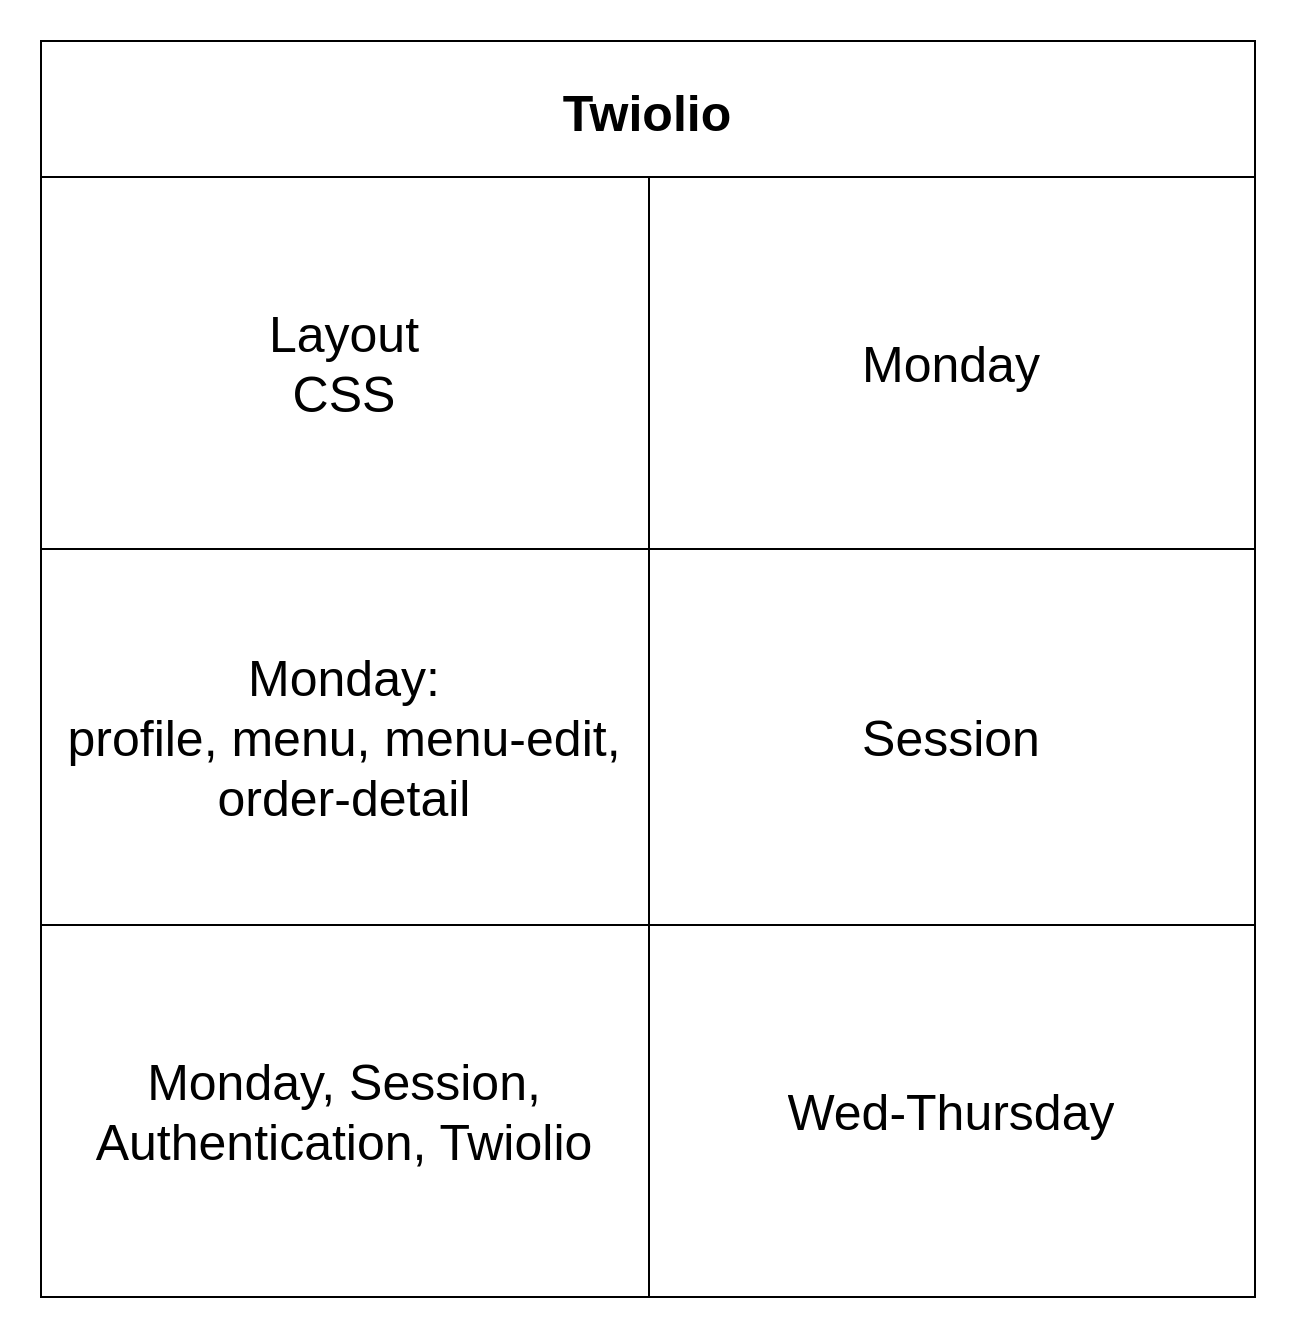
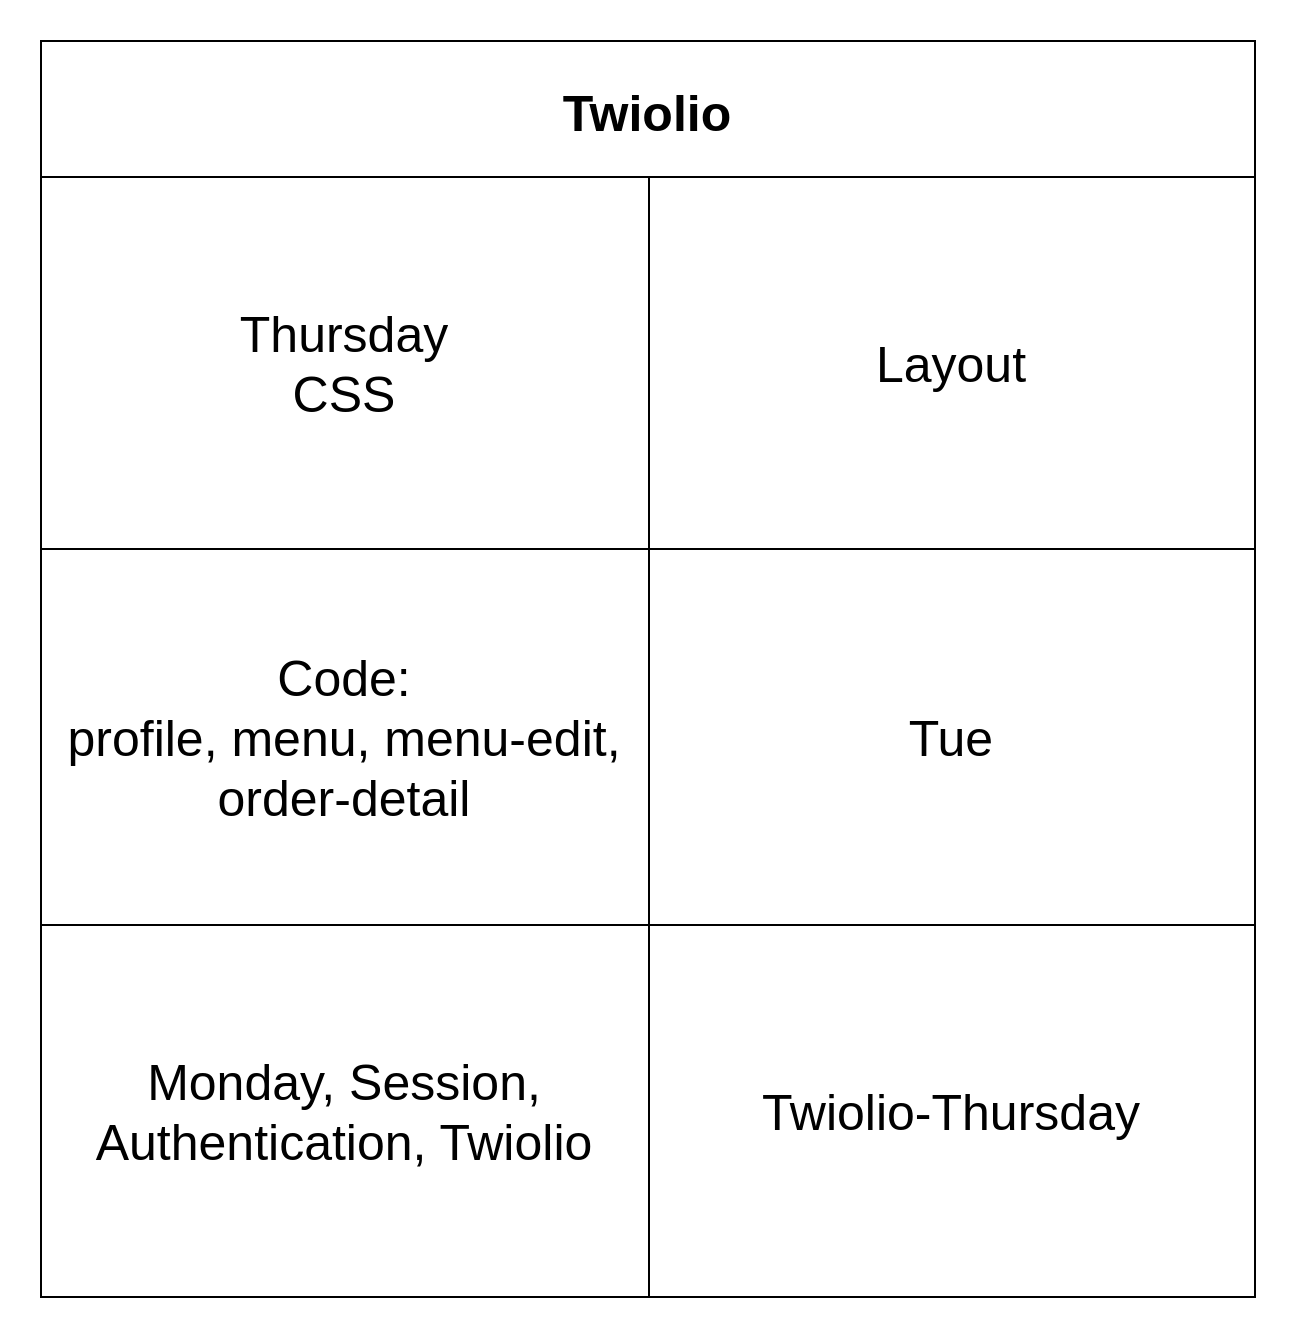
  <mxCell id="0" />
  <mxCell id="1" parent="0" />
  <mxCell id="2" value="Twiolio" style="shape=table;startSize=68;container=1;collapsible=0;childLayout=tableLayout;fontStyle=1;align=center;pointerEvents=1;fontSize=25;" vertex="1" parent="1"><mxGeometry x="20" y="20" width="607" height="628" as="geometry" /></mxCell>
  <mxCell id="3" value="" style="shape=partialRectangle;html=1;whiteSpace=wrap;collapsible=0;dropTarget=0;pointerEvents=0;fillColor=none;top=0;left=0;bottom=0;right=0;points=[[0,0.5],[1,0.5]];portConstraint=eastwest;fontSize=25;" vertex="1" parent="2"><mxGeometry y="68" width="607" height="186" as="geometry" /></mxCell>
- <mxCell id="4" value="Layout&lt;br&gt;CSS" style="shape=partialRectangle;html=1;whiteSpace=wrap;connectable=0;fillColor=none;top=0;left=0;bottom=0;right=0;overflow=hidden;pointerEvents=1;fontSize=25;" vertex="1" parent="3"><mxGeometry width="304" height="186" as="geometry"><mxRectangle width="304" height="186" as="alternateBounds" /></mxGeometry></mxCell>
- <mxCell id="5" value="Monday" style="shape=partialRectangle;html=1;whiteSpace=wrap;connectable=0;fillColor=none;top=0;left=0;bottom=0;right=0;overflow=hidden;pointerEvents=1;fontSize=25;" vertex="1" parent="3"><mxGeometry x="304" width="303" height="186" as="geometry"><mxRectangle width="303" height="186" as="alternateBounds" /></mxGeometry></mxCell>
+ <mxCell id="4" value="Thursday&lt;br&gt;CSS" style="shape=partialRectangle;html=1;whiteSpace=wrap;connectable=0;fillColor=none;top=0;left=0;bottom=0;right=0;overflow=hidden;pointerEvents=1;fontSize=25;" vertex="1" parent="3"><mxGeometry width="304" height="186" as="geometry"><mxRectangle width="304" height="186" as="alternateBounds" /></mxGeometry></mxCell>
+ <mxCell id="5" value="Layout" style="shape=partialRectangle;html=1;whiteSpace=wrap;connectable=0;fillColor=none;top=0;left=0;bottom=0;right=0;overflow=hidden;pointerEvents=1;fontSize=25;" vertex="1" parent="3"><mxGeometry x="304" width="303" height="186" as="geometry"><mxRectangle width="303" height="186" as="alternateBounds" /></mxGeometry></mxCell>
  <mxCell id="6" value="" style="shape=partialRectangle;html=1;whiteSpace=wrap;collapsible=0;dropTarget=0;pointerEvents=0;fillColor=none;top=0;left=0;bottom=0;right=0;points=[[0,0.5],[1,0.5]];portConstraint=eastwest;fontSize=25;" vertex="1" parent="2"><mxGeometry y="254" width="607" height="188" as="geometry" /></mxCell>
- <mxCell id="7" value="Monday:&lt;br&gt;profile, menu, menu-edit, order-detail" style="shape=partialRectangle;html=1;whiteSpace=wrap;connectable=0;fillColor=none;top=0;left=0;bottom=0;right=0;overflow=hidden;pointerEvents=1;fontSize=25;" vertex="1" parent="6"><mxGeometry width="304" height="188" as="geometry"><mxRectangle width="304" height="188" as="alternateBounds" /></mxGeometry></mxCell>
- <mxCell id="8" value="Session" style="shape=partialRectangle;html=1;whiteSpace=wrap;connectable=0;fillColor=none;top=0;left=0;bottom=0;right=0;overflow=hidden;pointerEvents=1;fontSize=25;" vertex="1" parent="6"><mxGeometry x="304" width="303" height="188" as="geometry"><mxRectangle width="303" height="188" as="alternateBounds" /></mxGeometry></mxCell>
+ <mxCell id="7" value="Code:&lt;br&gt;profile, menu, menu-edit, order-detail" style="shape=partialRectangle;html=1;whiteSpace=wrap;connectable=0;fillColor=none;top=0;left=0;bottom=0;right=0;overflow=hidden;pointerEvents=1;fontSize=25;" vertex="1" parent="6"><mxGeometry width="304" height="188" as="geometry"><mxRectangle width="304" height="188" as="alternateBounds" /></mxGeometry></mxCell>
+ <mxCell id="8" value="Tue" style="shape=partialRectangle;html=1;whiteSpace=wrap;connectable=0;fillColor=none;top=0;left=0;bottom=0;right=0;overflow=hidden;pointerEvents=1;fontSize=25;" vertex="1" parent="6"><mxGeometry x="304" width="303" height="188" as="geometry"><mxRectangle width="303" height="188" as="alternateBounds" /></mxGeometry></mxCell>
  <mxCell id="9" value="" style="shape=partialRectangle;html=1;whiteSpace=wrap;collapsible=0;dropTarget=0;pointerEvents=0;fillColor=none;top=0;left=0;bottom=0;right=0;points=[[0,0.5],[1,0.5]];portConstraint=eastwest;fontSize=25;" vertex="1" parent="2"><mxGeometry y="442" width="607" height="186" as="geometry" /></mxCell>
  <mxCell id="10" value="Monday, Session, Authentication, Twiolio" style="shape=partialRectangle;html=1;whiteSpace=wrap;connectable=0;fillColor=none;top=0;left=0;bottom=0;right=0;overflow=hidden;pointerEvents=1;fontSize=25;" vertex="1" parent="9"><mxGeometry width="304" height="186" as="geometry"><mxRectangle width="304" height="186" as="alternateBounds" /></mxGeometry></mxCell>
- <mxCell id="11" value="Wed-Thursday" style="shape=partialRectangle;html=1;whiteSpace=wrap;connectable=0;fillColor=none;top=0;left=0;bottom=0;right=0;overflow=hidden;pointerEvents=1;fontSize=25;" vertex="1" parent="9"><mxGeometry x="304" width="303" height="186" as="geometry"><mxRectangle width="303" height="186" as="alternateBounds" /></mxGeometry></mxCell>
+ <mxCell id="11" value="Twiolio-Thursday" style="shape=partialRectangle;html=1;whiteSpace=wrap;connectable=0;fillColor=none;top=0;left=0;bottom=0;right=0;overflow=hidden;pointerEvents=1;fontSize=25;" vertex="1" parent="9"><mxGeometry x="304" width="303" height="186" as="geometry"><mxRectangle width="303" height="186" as="alternateBounds" /></mxGeometry></mxCell>
